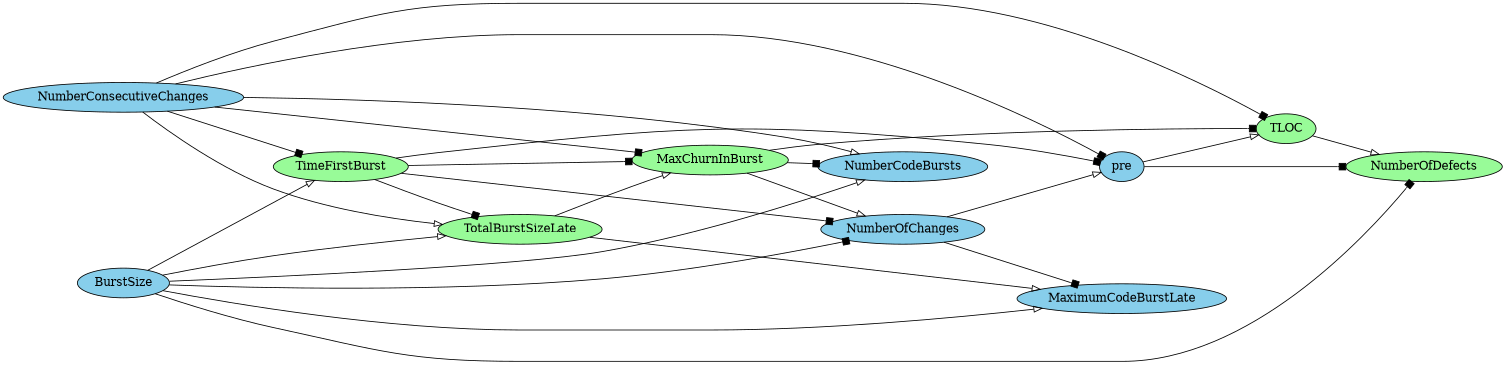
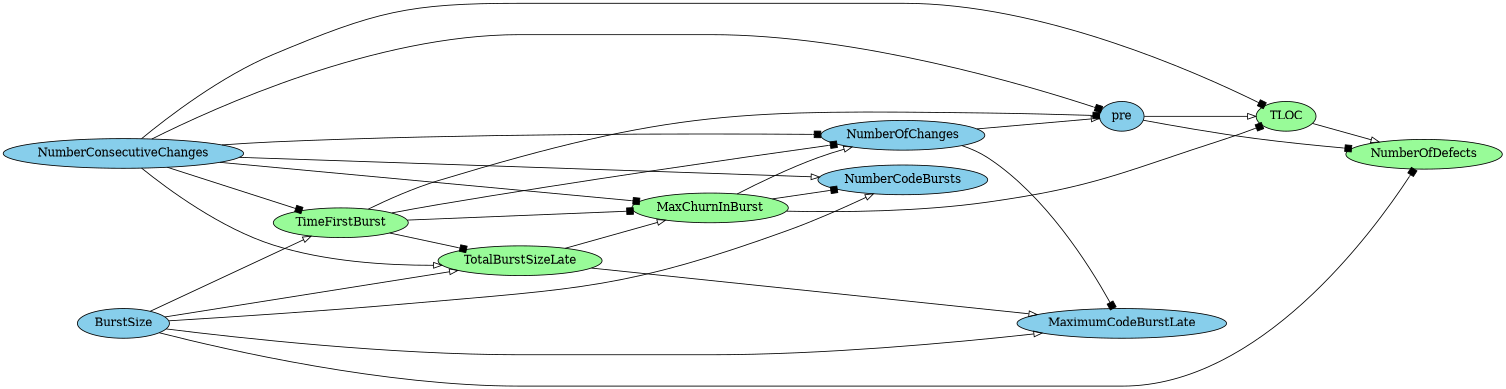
  digraph {
    rankdir=LR
    node [fillcolor=skyblue style=filled]
    edge [arrowhead=box]
    TLOC [fillcolor=palegreen]
    NumberOfDefects [fillcolor=palegreen]
    NumberOfChanges
    pre
    MaximumCodeBurstLate
    MaxChurnInBurst [fillcolor=palegreen]
    NumberCodeBursts
    BurstSize
    TotalBurstSizeLate [fillcolor=palegreen]
    TimeFirstBurst [fillcolor=palegreen]
    NumberConsecutiveChanges
    TLOC -> NumberOfDefects [arrowhead=onormal]
    NumberOfChanges -> pre [arrowhead=onormal]
    NumberOfChanges -> MaximumCodeBurstLate
    pre -> TLOC [arrowhead=onormal]
    pre -> NumberOfDefects
    MaxChurnInBurst -> TLOC
    MaxChurnInBurst -> NumberOfChanges [arrowhead=onormal]
    MaxChurnInBurst -> NumberCodeBursts
    BurstSize -> NumberOfDefects
    BurstSize -> MaximumCodeBurstLate [arrowhead=onormal]
    BurstSize -> NumberCodeBursts [arrowhead=onormal]
    BurstSize -> TotalBurstSizeLate [arrowhead=onormal]
    BurstSize -> TimeFirstBurst [arrowhead=onormal]
    TotalBurstSizeLate -> MaximumCodeBurstLate [arrowhead=onormal]
    TotalBurstSizeLate -> MaxChurnInBurst [arrowhead=onormal]
    TimeFirstBurst -> NumberOfChanges
    TimeFirstBurst -> pre
    TimeFirstBurst -> MaxChurnInBurst
    TimeFirstBurst -> TotalBurstSizeLate
    NumberConsecutiveChanges -> TLOC
-   BurstSize -> NumberOfChanges
+   NumberConsecutiveChanges -> NumberOfChanges
    NumberConsecutiveChanges -> pre
    NumberConsecutiveChanges -> MaxChurnInBurst
    NumberConsecutiveChanges -> NumberCodeBursts [arrowhead=onormal]
    NumberConsecutiveChanges -> TotalBurstSizeLate [arrowhead=onormal]
    NumberConsecutiveChanges -> TimeFirstBurst
  }
